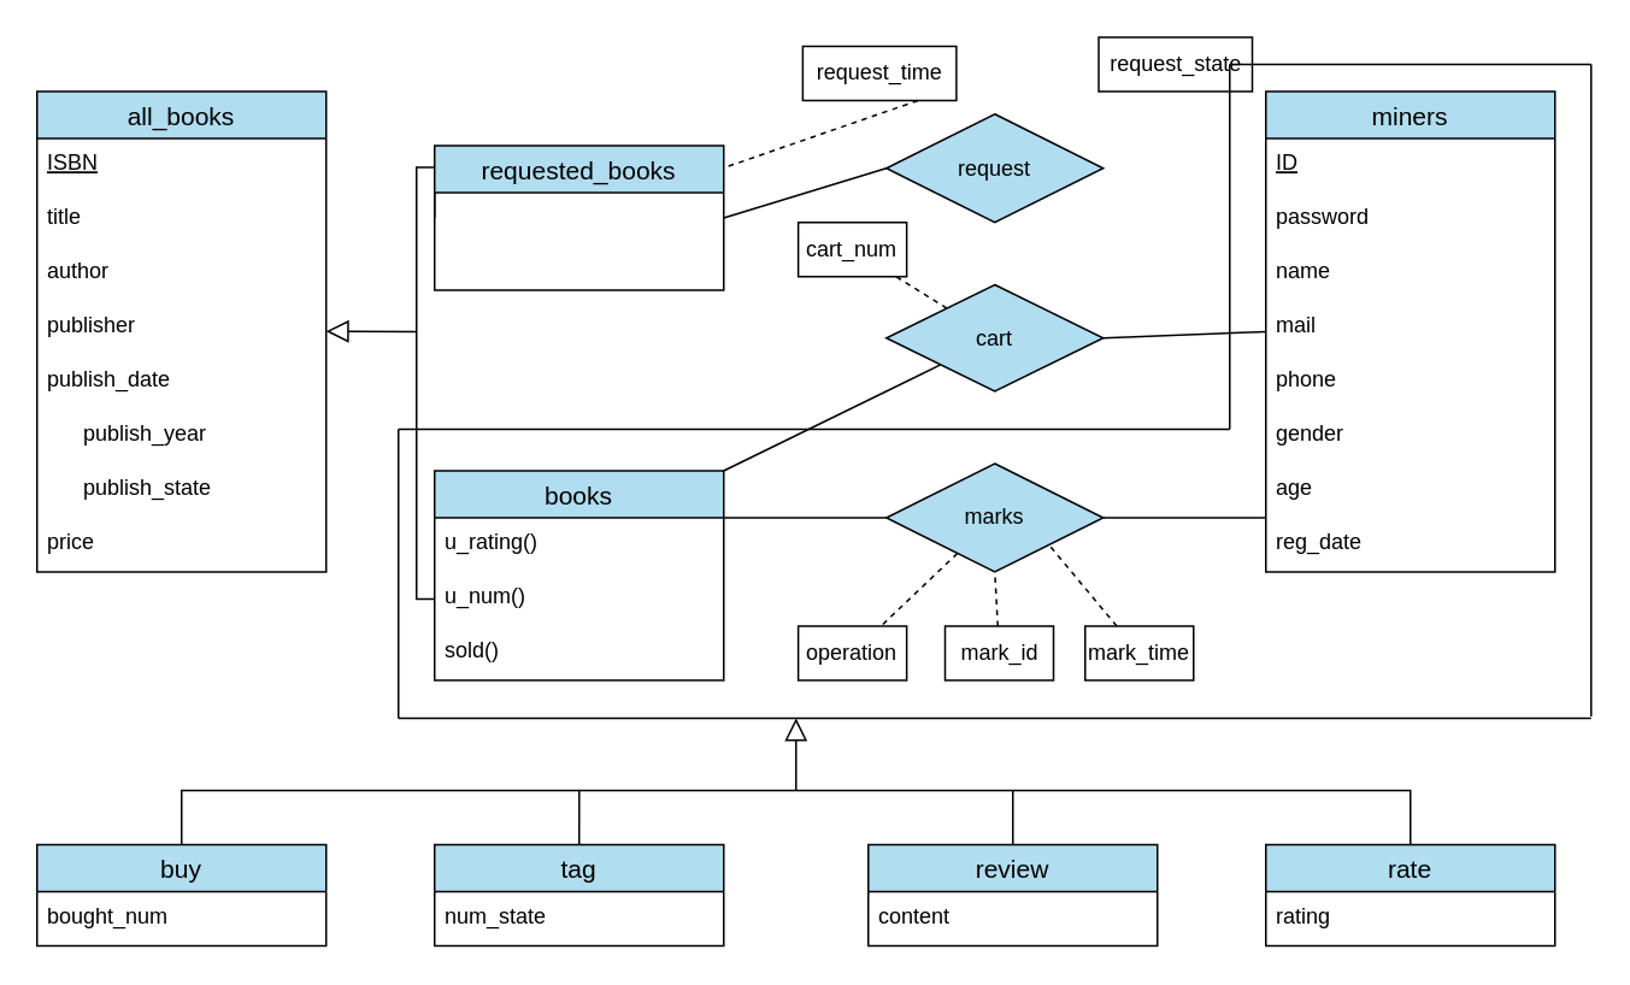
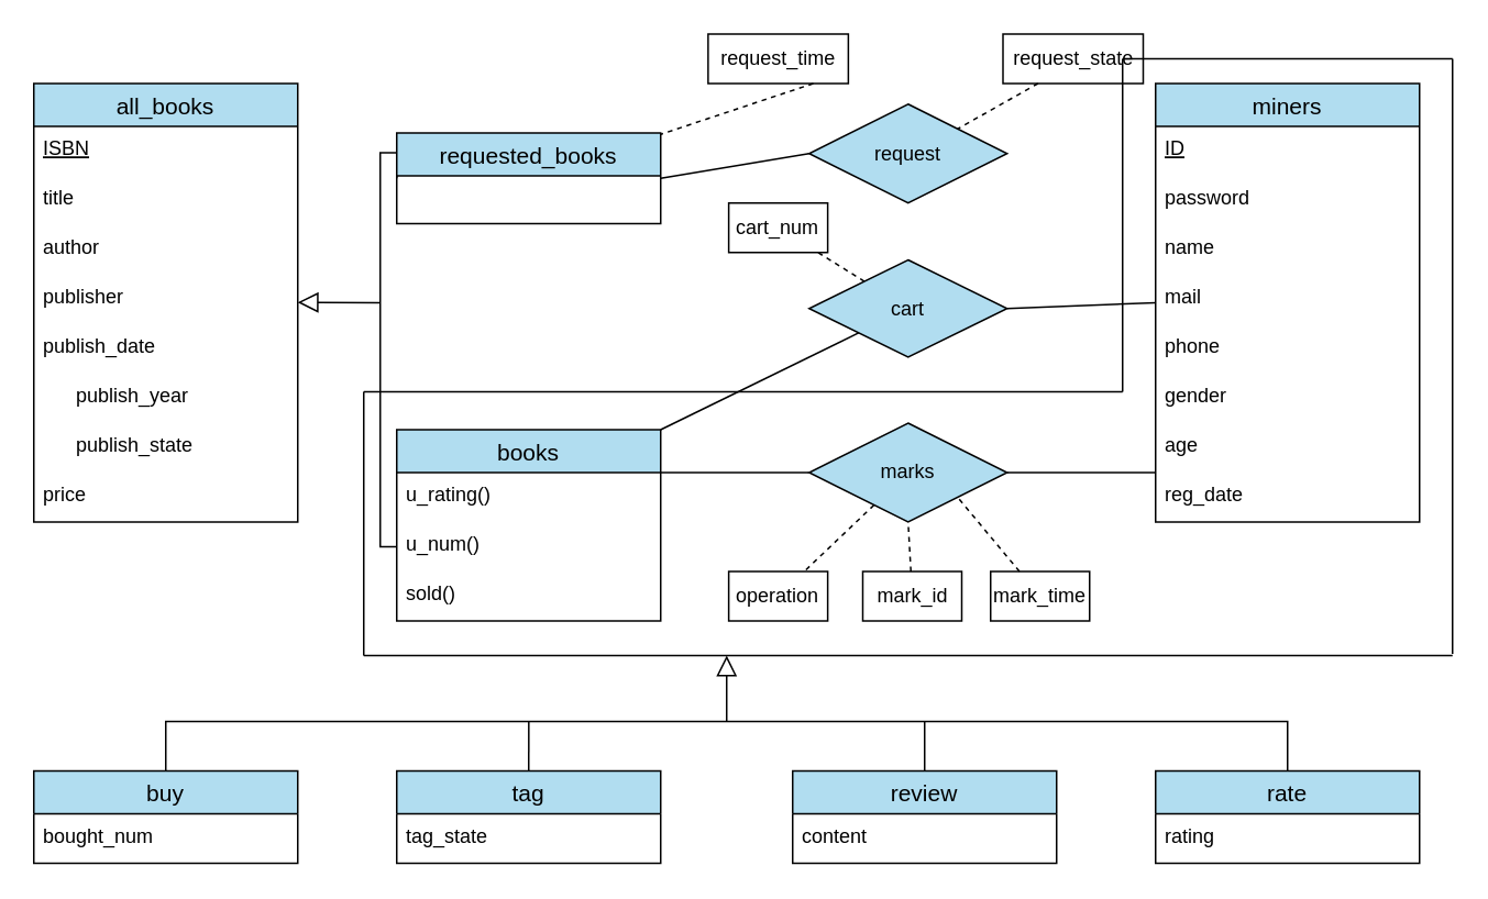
  <mxCell id="0" />
  <mxCell id="1" parent="0" />
  <mxCell id="2" value="all_books" style="swimlane;fontStyle=0;childLayout=stackLayout;horizontal=1;startSize=26;horizontalStack=0;resizeParent=1;resizeParentMax=0;resizeLast=0;collapsible=1;marginBottom=0;align=center;fontSize=14;fillColor=#B1DDF0;fontColor=#000000;strokeColor=#000000;" parent="1" vertex="1"><mxGeometry x="20" y="50" width="160" height="266" as="geometry" /></mxCell>
  <mxCell id="3" value="ISBN" style="text;fillColor=none;spacingLeft=4;spacingRight=4;overflow=hidden;rotatable=0;points=[[0,0.5],[1,0.5]];portConstraint=eastwest;fontSize=12;fontColor=#000000;fontStyle=4" parent="2" vertex="1"><mxGeometry y="26" width="160" height="30" as="geometry" /></mxCell>
  <mxCell id="4" value="title" style="text;fillColor=none;spacingLeft=4;spacingRight=4;overflow=hidden;rotatable=0;points=[[0,0.5],[1,0.5]];portConstraint=eastwest;fontSize=12;fontColor=#000000;" parent="2" vertex="1"><mxGeometry y="56" width="160" height="30" as="geometry" /></mxCell>
  <mxCell id="5" value="author" style="text;fillColor=none;spacingLeft=4;spacingRight=4;overflow=hidden;rotatable=0;points=[[0,0.5],[1,0.5]];portConstraint=eastwest;fontSize=12;fontColor=#000000;" parent="2" vertex="1"><mxGeometry y="86" width="160" height="30" as="geometry" /></mxCell>
  <mxCell id="6" value="publisher" style="text;fillColor=none;spacingLeft=4;spacingRight=4;overflow=hidden;rotatable=0;points=[[0,0.5],[1,0.5]];portConstraint=eastwest;fontSize=12;fontColor=#000000;" parent="2" vertex="1"><mxGeometry y="116" width="160" height="30" as="geometry" /></mxCell>
  <mxCell id="7" value="publish_date" style="text;fillColor=none;spacingLeft=4;spacingRight=4;overflow=hidden;rotatable=0;points=[[0,0.5],[1,0.5]];portConstraint=eastwest;fontSize=12;fontColor=#000000;" parent="2" vertex="1"><mxGeometry y="146" width="160" height="30" as="geometry" /></mxCell>
  <mxCell id="8" value="      publish_year" style="text;fillColor=none;spacingLeft=4;spacingRight=4;overflow=hidden;rotatable=0;points=[[0,0.5],[1,0.5]];portConstraint=eastwest;fontSize=12;fontColor=#000000;" parent="2" vertex="1"><mxGeometry y="176" width="160" height="30" as="geometry" /></mxCell>
  <mxCell id="9" value="      publish_state" style="text;fillColor=none;spacingLeft=4;spacingRight=4;overflow=hidden;rotatable=0;points=[[0,0.5],[1,0.5]];portConstraint=eastwest;fontSize=12;fontColor=#000000;" parent="2" vertex="1"><mxGeometry y="206" width="160" height="30" as="geometry" /></mxCell>
  <mxCell id="10" value="price" style="text;fillColor=none;spacingLeft=4;spacingRight=4;overflow=hidden;rotatable=0;points=[[0,0.5],[1,0.5]];portConstraint=eastwest;fontSize=12;fontColor=#000000;" parent="2" vertex="1"><mxGeometry y="236" width="160" height="30" as="geometry" /></mxCell>
  <mxCell id="11" value="miners" style="swimlane;fontStyle=0;childLayout=stackLayout;horizontal=1;startSize=26;horizontalStack=0;resizeParent=1;resizeParentMax=0;resizeLast=0;collapsible=1;marginBottom=0;align=center;fontSize=14;fillColor=#B1DDF0;fontColor=#000000;strokeColor=#000000;" parent="1" vertex="1"><mxGeometry x="700" y="50" width="160" height="266" as="geometry" /></mxCell>
  <mxCell id="12" value="ID" style="text;fillColor=none;spacingLeft=4;spacingRight=4;overflow=hidden;rotatable=0;points=[[0,0.5],[1,0.5]];portConstraint=eastwest;fontSize=12;fontColor=#000000;fontStyle=4" parent="11" vertex="1"><mxGeometry y="26" width="160" height="30" as="geometry" /></mxCell>
  <mxCell id="13" value="password" style="text;fillColor=none;spacingLeft=4;spacingRight=4;overflow=hidden;rotatable=0;points=[[0,0.5],[1,0.5]];portConstraint=eastwest;fontSize=12;fontColor=#000000;" parent="11" vertex="1"><mxGeometry y="56" width="160" height="30" as="geometry" /></mxCell>
  <mxCell id="14" value="name" style="text;fillColor=none;spacingLeft=4;spacingRight=4;overflow=hidden;rotatable=0;points=[[0,0.5],[1,0.5]];portConstraint=eastwest;fontSize=12;fontColor=#000000;" parent="11" vertex="1"><mxGeometry y="86" width="160" height="30" as="geometry" /></mxCell>
  <mxCell id="15" value="mail" style="text;fillColor=none;spacingLeft=4;spacingRight=4;overflow=hidden;rotatable=0;points=[[0,0.5],[1,0.5]];portConstraint=eastwest;fontSize=12;fontColor=#000000;" parent="11" vertex="1"><mxGeometry y="116" width="160" height="30" as="geometry" /></mxCell>
  <mxCell id="16" value="phone" style="text;fillColor=none;spacingLeft=4;spacingRight=4;overflow=hidden;rotatable=0;points=[[0,0.5],[1,0.5]];portConstraint=eastwest;fontSize=12;fontColor=#000000;" parent="11" vertex="1"><mxGeometry y="146" width="160" height="30" as="geometry" /></mxCell>
  <mxCell id="17" value="gender" style="text;fillColor=none;spacingLeft=4;spacingRight=4;overflow=hidden;rotatable=0;points=[[0,0.5],[1,0.5]];portConstraint=eastwest;fontSize=12;fontColor=#000000;" parent="11" vertex="1"><mxGeometry y="176" width="160" height="30" as="geometry" /></mxCell>
  <mxCell id="18" value="age" style="text;fillColor=none;spacingLeft=4;spacingRight=4;overflow=hidden;rotatable=0;points=[[0,0.5],[1,0.5]];portConstraint=eastwest;fontSize=12;fontColor=#000000;" parent="11" vertex="1"><mxGeometry y="206" width="160" height="30" as="geometry" /></mxCell>
  <mxCell id="19" value="reg_date" style="text;fillColor=none;spacingLeft=4;spacingRight=4;overflow=hidden;rotatable=0;points=[[0,0.5],[1,0.5]];portConstraint=eastwest;fontSize=12;fontColor=#000000;" parent="11" vertex="1"><mxGeometry y="236" width="160" height="30" as="geometry" /></mxCell>
  <mxCell id="20" style="edgeStyle=orthogonalEdgeStyle;rounded=0;orthogonalLoop=1;jettySize=auto;html=1;entryX=0;entryY=0.5;entryDx=0;entryDy=0;exitX=0;exitY=0.5;exitDx=0;exitDy=0;endArrow=none;endFill=0;labelBackgroundColor=#09555B;fontColor=#000000;strokeColor=#000000;" parent="1" source="30" target="32" edge="1"><mxGeometry relative="1" as="geometry"><mxPoint x="250" y="276" as="sourcePoint" /><mxPoint x="250" y="116" as="targetPoint" /><Array as="points"><mxPoint x="230" y="331" /><mxPoint x="230" y="92" /></Array></mxGeometry></mxCell>
  <mxCell id="21" style="edgeStyle=none;rounded=0;orthogonalLoop=1;jettySize=auto;html=1;startArrow=none;startFill=0;startSize=6;endArrow=none;endFill=0;endSize=6;entryX=0;entryY=1;entryDx=0;entryDy=0;exitX=1;exitY=0;exitDx=0;exitDy=0;labelBackgroundColor=#09555B;fontColor=#000000;strokeColor=#000000;" parent="1" source="28" target="26" edge="1"><mxGeometry relative="1" as="geometry"><mxPoint x="470" y="210" as="targetPoint" /><mxPoint x="340" y="236.378" as="sourcePoint" /></mxGeometry></mxCell>
  <mxCell id="22" style="rounded=0;orthogonalLoop=1;jettySize=auto;html=1;entryX=1;entryY=0.5;entryDx=0;entryDy=0;startArrow=none;startFill=0;startSize=6;endArrow=none;endFill=0;endSize=6;exitX=0;exitY=0.5;exitDx=0;exitDy=0;labelBackgroundColor=#09555B;fontColor=#000000;strokeColor=#000000;" parent="1" source="23" target="32" edge="1"><mxGeometry relative="1" as="geometry"><mxPoint x="340" y="88" as="targetPoint" /></mxGeometry></mxCell>
  <mxCell id="23" value="request" style="shape=rhombus;perimeter=rhombusPerimeter;whiteSpace=wrap;html=1;align=center;fillColor=#B1DDF0;fontColor=#000000;strokeColor=#000000;" parent="1" vertex="1"><mxGeometry x="490" y="62.5" width="120" height="60" as="geometry" /></mxCell>
  <mxCell id="24" style="edgeStyle=none;rounded=0;orthogonalLoop=1;jettySize=auto;html=1;startArrow=none;startFill=0;startSize=6;endArrow=none;endFill=0;endSize=6;exitX=1;exitY=0.5;exitDx=0;exitDy=0;labelBackgroundColor=#09555B;fontColor=#000000;strokeColor=#000000;entryX=0;entryY=0.567;entryDx=0;entryDy=0;entryPerimeter=0;" parent="1" source="26" target="15" edge="1"><mxGeometry relative="1" as="geometry"><mxPoint x="690" y="183" as="targetPoint" /></mxGeometry></mxCell>
  <mxCell id="25" style="edgeStyle=none;rounded=0;orthogonalLoop=1;jettySize=auto;html=1;startArrow=none;startFill=0;startSize=6;endArrow=none;endFill=0;endSize=6;labelBackgroundColor=#09555B;fontColor=#000000;dashed=1;strokeColor=#000000;" parent="1" source="26" target="27" edge="1"><mxGeometry relative="1" as="geometry"><mxPoint x="430" y="150" as="targetPoint" /></mxGeometry></mxCell>
  <mxCell id="26" value="cart" style="shape=rhombus;perimeter=rhombusPerimeter;whiteSpace=wrap;html=1;align=center;fillColor=#B1DDF0;fontColor=#000000;strokeColor=#000000;" parent="1" vertex="1"><mxGeometry x="490" y="157" width="120" height="59" as="geometry" /></mxCell>
  <mxCell id="27" value="cart_num" style="whiteSpace=wrap;html=1;align=center;fontColor=#000000;fillColor=none;strokeColor=#000000;" parent="1" vertex="1"><mxGeometry x="441.25" y="122.5" width="60" height="30" as="geometry" /></mxCell>
  <mxCell id="28" value="books" style="swimlane;fontStyle=0;childLayout=stackLayout;horizontal=1;startSize=26;horizontalStack=0;resizeParent=1;resizeParentMax=0;resizeLast=0;collapsible=1;marginBottom=0;align=center;fontSize=14;fillColor=#B1DDF0;fontColor=#000000;strokeColor=#000000;" parent="1" vertex="1"><mxGeometry x="240" y="260" width="160" height="116" as="geometry"><mxRectangle x="380" y="393" width="70" height="26" as="alternateBounds" /></mxGeometry></mxCell>
  <mxCell id="29" value="u_rating()" style="text;fillColor=none;spacingLeft=4;spacingRight=4;overflow=hidden;rotatable=0;points=[[0,0.5],[1,0.5]];portConstraint=eastwest;fontSize=12;fontColor=#000000;" parent="28" vertex="1"><mxGeometry y="26" width="160" height="30" as="geometry" /></mxCell>
  <mxCell id="30" value="u_num()" style="text;fillColor=none;spacingLeft=4;spacingRight=4;overflow=hidden;rotatable=0;points=[[0,0.5],[1,0.5]];portConstraint=eastwest;fontSize=12;fontColor=#000000;" parent="28" vertex="1"><mxGeometry y="56" width="160" height="30" as="geometry" /></mxCell>
  <mxCell id="31" value="sold()" style="text;fillColor=none;spacingLeft=4;spacingRight=4;overflow=hidden;rotatable=0;points=[[0,0.5],[1,0.5]];portConstraint=eastwest;fontSize=12;fontColor=#000000;" parent="28" vertex="1"><mxGeometry y="86" width="160" height="30" as="geometry" /></mxCell>
- <mxCell id="32" value="requested_books" style="swimlane;fontStyle=0;childLayout=stackLayout;horizontal=1;startSize=26;horizontalStack=0;resizeParent=1;resizeParentMax=0;resizeLast=0;collapsible=1;marginBottom=0;align=center;fontSize=14;fillColor=#B1DDF0;fontColor=#000000;strokeColor=#000000;" parent="1" vertex="1"><mxGeometry x="240" y="80" width="160" height="80" as="geometry"><mxRectangle x="380" y="213" width="70" height="26" as="alternateBounds" /></mxGeometry></mxCell>
+ <mxCell id="32" value="requested_books" style="swimlane;fontStyle=0;childLayout=stackLayout;horizontal=1;startSize=26;horizontalStack=0;resizeParent=1;resizeParentMax=0;resizeLast=0;collapsible=1;marginBottom=0;align=center;fontSize=14;fillColor=#B1DDF0;fontColor=#000000;strokeColor=#000000;" parent="1" vertex="1"><mxGeometry x="240" y="80" width="160" height="55" as="geometry"><mxRectangle x="380" y="213" width="70" height="26" as="alternateBounds" /></mxGeometry></mxCell>
  <mxCell id="33" style="edgeStyle=none;rounded=0;orthogonalLoop=1;jettySize=auto;html=1;exitX=0.75;exitY=1;exitDx=0;exitDy=0;startArrow=none;startFill=0;startSize=6;endArrow=none;endFill=0;endSize=6;labelBackgroundColor=#09555B;fontColor=#000000;dashed=1;strokeColor=#000000;" parent="1" source="34" target="32" edge="1"><mxGeometry relative="1" as="geometry" /></mxCell>
- <mxCell id="34" value="request_time" style="whiteSpace=wrap;html=1;align=center;fontColor=#000000;fillColor=none;strokeColor=#000000;" parent="1" vertex="1"><mxGeometry x="443.75" y="25" width="85" height="30" as="geometry" /></mxCell>
+ <mxCell id="34" value="request_time" style="whiteSpace=wrap;html=1;align=center;fontColor=#000000;fillColor=none;strokeColor=#000000;" parent="1" vertex="1"><mxGeometry x="428.75" y="20" width="85" height="30" as="geometry" /></mxCell>
+ <mxCell id="35" style="edgeStyle=none;rounded=0;orthogonalLoop=1;jettySize=auto;html=1;exitX=0.25;exitY=1;exitDx=0;exitDy=0;startArrow=none;startFill=0;startSize=6;endArrow=none;endFill=0;endSize=6;entryX=1;entryY=0;entryDx=0;entryDy=0;labelBackgroundColor=#09555B;fontColor=#000000;dashed=1;strokeColor=#000000;" parent="1" source="36" target="23" edge="1"><mxGeometry relative="1" as="geometry" /></mxCell>
  <mxCell id="36" value="request_state" style="whiteSpace=wrap;html=1;align=center;fontColor=#000000;fillColor=none;strokeColor=#000000;" parent="1" vertex="1"><mxGeometry x="607.5" y="20" width="85" height="30" as="geometry" /></mxCell>
  <mxCell id="37" style="edgeStyle=none;rounded=0;orthogonalLoop=1;jettySize=auto;html=1;startArrow=none;startFill=0;startSize=6;endArrow=none;endFill=0;endSize=6;labelBackgroundColor=#09555B;fontColor=#000000;dashed=1;strokeColor=#000000;" parent="1" source="40" target="41" edge="1"><mxGeometry relative="1" as="geometry"><mxPoint x="422.5" y="255" as="targetPoint" /></mxGeometry></mxCell>
  <mxCell id="38" style="edgeStyle=none;rounded=0;orthogonalLoop=1;jettySize=auto;html=1;startArrow=none;startFill=0;startSize=6;endArrow=none;endFill=0;endSize=6;labelBackgroundColor=#09555B;fontColor=#000000;strokeColor=#000000;exitX=1;exitY=0.5;exitDx=0;exitDy=0;entryX=0;entryY=0;entryDx=0;entryDy=0;entryPerimeter=0;" parent="1" source="40" target="19" edge="1"><mxGeometry relative="1" as="geometry"><mxPoint x="660" y="286" as="targetPoint" /></mxGeometry></mxCell>
  <mxCell id="39" style="rounded=0;orthogonalLoop=1;jettySize=auto;html=1;exitX=0;exitY=0.5;exitDx=0;exitDy=0;strokeColor=#000000;endArrow=none;endFill=0;entryX=1;entryY=0;entryDx=0;entryDy=0;entryPerimeter=0;" parent="1" source="40" target="29" edge="1"><mxGeometry relative="1" as="geometry"><mxPoint x="420" y="271" as="targetPoint" /></mxGeometry></mxCell>
  <mxCell id="40" value="marks" style="shape=rhombus;perimeter=rhombusPerimeter;whiteSpace=wrap;html=1;align=center;fillColor=#B1DDF0;fontColor=#000000;strokeColor=#000000;" parent="1" vertex="1"><mxGeometry x="490" y="256" width="120" height="60" as="geometry" /></mxCell>
  <mxCell id="41" value="operation" style="whiteSpace=wrap;html=1;align=center;fontColor=#000000;fillColor=none;strokeColor=#000000;" parent="1" vertex="1"><mxGeometry x="441.25" y="346" width="60" height="30" as="geometry" /></mxCell>
  <mxCell id="42" style="edgeStyle=none;rounded=0;orthogonalLoop=1;jettySize=auto;html=1;entryX=0.5;entryY=1;entryDx=0;entryDy=0;startArrow=none;startFill=0;startSize=6;endArrow=none;endFill=0;endSize=6;labelBackgroundColor=#09555B;fontColor=#000000;dashed=1;strokeColor=#000000;" parent="1" source="43" target="40" edge="1"><mxGeometry relative="1" as="geometry" /></mxCell>
  <mxCell id="43" value="mark_id" style="whiteSpace=wrap;html=1;align=center;fontColor=#000000;fillColor=none;strokeColor=#000000;" parent="1" vertex="1"><mxGeometry x="522.5" y="346" width="60" height="30" as="geometry" /></mxCell>
  <mxCell id="44" style="edgeStyle=none;rounded=0;orthogonalLoop=1;jettySize=auto;html=1;entryX=1;entryY=1;entryDx=0;entryDy=0;startArrow=none;startFill=0;startSize=6;endArrow=none;endFill=0;endSize=6;labelBackgroundColor=#09555B;fontColor=#000000;dashed=1;strokeColor=#000000;" parent="1" source="45" target="40" edge="1"><mxGeometry relative="1" as="geometry" /></mxCell>
  <mxCell id="45" value="mark_time" style="whiteSpace=wrap;html=1;align=center;fontColor=#000000;fillColor=none;strokeColor=#000000;" parent="1" vertex="1"><mxGeometry x="600" y="346" width="60" height="30" as="geometry" /></mxCell>
  <mxCell id="46" value="" style="endArrow=none;html=1;rounded=0;startArrow=block;startFill=0;startSize=10;labelBackgroundColor=#09555B;fontColor=#000000;strokeColor=#000000;" parent="1" edge="1"><mxGeometry relative="1" as="geometry"><mxPoint x="180" y="182.76" as="sourcePoint" /><mxPoint x="230" y="183" as="targetPoint" /></mxGeometry></mxCell>
  <mxCell id="47" value="" style="endArrow=none;html=1;rounded=0;labelBackgroundColor=#09555B;fontColor=#000000;strokeColor=#000000;" parent="1" edge="1"><mxGeometry relative="1" as="geometry"><mxPoint x="220" y="237" as="sourcePoint" /><mxPoint x="680" y="237" as="targetPoint" /></mxGeometry></mxCell>
  <mxCell id="48" value="" style="endArrow=none;html=1;rounded=0;labelBackgroundColor=#09555B;fontColor=#000000;strokeColor=#000000;" parent="1" edge="1"><mxGeometry relative="1" as="geometry"><mxPoint x="220" y="237" as="sourcePoint" /><mxPoint x="220" y="397" as="targetPoint" /></mxGeometry></mxCell>
  <mxCell id="49" value="" style="endArrow=none;html=1;rounded=0;labelBackgroundColor=#09555B;fontColor=#000000;strokeColor=#000000;" parent="1" edge="1"><mxGeometry relative="1" as="geometry"><mxPoint x="220" y="397" as="sourcePoint" /><mxPoint x="880" y="397" as="targetPoint" /></mxGeometry></mxCell>
  <mxCell id="50" value="" style="endArrow=none;html=1;rounded=0;labelBackgroundColor=#09555B;fontColor=#000000;strokeColor=#000000;" parent="1" edge="1"><mxGeometry relative="1" as="geometry"><mxPoint x="880" y="35" as="sourcePoint" /><mxPoint x="880" y="396" as="targetPoint" /></mxGeometry></mxCell>
  <mxCell id="51" value="" style="endArrow=none;html=1;rounded=0;labelBackgroundColor=#09555B;fontColor=#000000;strokeColor=#000000;" parent="1" edge="1"><mxGeometry relative="1" as="geometry"><mxPoint x="680" y="35" as="sourcePoint" /><mxPoint x="880" y="35" as="targetPoint" /></mxGeometry></mxCell>
  <mxCell id="52" value="" style="endArrow=none;html=1;rounded=0;labelBackgroundColor=#09555B;fontColor=#000000;strokeColor=#000000;" parent="1" edge="1"><mxGeometry relative="1" as="geometry"><mxPoint x="680" y="35" as="sourcePoint" /><mxPoint x="680" y="237" as="targetPoint" /></mxGeometry></mxCell>
  <mxCell id="53" style="edgeStyle=orthogonalEdgeStyle;rounded=0;orthogonalLoop=1;jettySize=auto;html=1;exitX=0.5;exitY=0;exitDx=0;exitDy=0;entryX=0.5;entryY=0;entryDx=0;entryDy=0;startArrow=none;startFill=0;startSize=10;endArrow=none;endFill=0;endSize=6;labelBackgroundColor=#09555B;fontColor=#000000;strokeColor=#000000;" parent="1" source="54" target="62" edge="1"><mxGeometry relative="1" as="geometry"><Array as="points"><mxPoint x="100" y="437" /><mxPoint x="780" y="437" /></Array></mxGeometry></mxCell>
  <mxCell id="54" value="buy" style="swimlane;fontStyle=0;childLayout=stackLayout;horizontal=1;startSize=26;horizontalStack=0;resizeParent=1;resizeParentMax=0;resizeLast=0;collapsible=1;marginBottom=0;align=center;fontSize=14;fillColor=#B1DDF0;fontColor=#000000;strokeColor=#000000;" parent="1" vertex="1"><mxGeometry x="20" y="467" width="160" height="56" as="geometry" /></mxCell>
  <mxCell id="55" value="bought_num&#10;" style="text;fillColor=none;spacingLeft=4;spacingRight=4;overflow=hidden;rotatable=0;points=[[0,0.5],[1,0.5]];portConstraint=eastwest;fontSize=12;fontColor=#000000;" parent="54" vertex="1"><mxGeometry y="26" width="160" height="30" as="geometry" /></mxCell>
  <mxCell id="56" style="edgeStyle=orthogonalEdgeStyle;rounded=0;orthogonalLoop=1;jettySize=auto;html=1;exitX=0.5;exitY=0;exitDx=0;exitDy=0;startArrow=none;startFill=0;startSize=10;endArrow=none;endFill=0;endSize=6;labelBackgroundColor=#09555B;fontColor=#000000;strokeColor=#000000;" parent="1" source="57" edge="1"><mxGeometry relative="1" as="geometry"><mxPoint x="320.065" y="437" as="targetPoint" /></mxGeometry></mxCell>
  <mxCell id="57" value="tag" style="swimlane;fontStyle=0;childLayout=stackLayout;horizontal=1;startSize=26;horizontalStack=0;resizeParent=1;resizeParentMax=0;resizeLast=0;collapsible=1;marginBottom=0;align=center;fontSize=14;fillColor=#B1DDF0;fontColor=#000000;strokeColor=#000000;" parent="1" vertex="1"><mxGeometry x="240" y="467" width="160" height="56" as="geometry" /></mxCell>
- <mxCell id="58" value="num_state" style="text;fillColor=none;spacingLeft=4;spacingRight=4;overflow=hidden;rotatable=0;points=[[0,0.5],[1,0.5]];portConstraint=eastwest;fontSize=12;fontColor=#000000;" parent="57" vertex="1"><mxGeometry y="26" width="160" height="30" as="geometry" /></mxCell>
+ <mxCell id="58" value="tag_state" style="text;fillColor=none;spacingLeft=4;spacingRight=4;overflow=hidden;rotatable=0;points=[[0,0.5],[1,0.5]];portConstraint=eastwest;fontSize=12;fontColor=#000000;" parent="57" vertex="1"><mxGeometry y="26" width="160" height="30" as="geometry" /></mxCell>
  <mxCell id="59" style="edgeStyle=orthogonalEdgeStyle;rounded=0;orthogonalLoop=1;jettySize=auto;html=1;exitX=0.5;exitY=0;exitDx=0;exitDy=0;startArrow=none;startFill=0;startSize=10;endArrow=none;endFill=0;endSize=6;labelBackgroundColor=#09555B;fontColor=#000000;strokeColor=#000000;" parent="1" source="60" edge="1"><mxGeometry relative="1" as="geometry"><mxPoint x="560" y="437" as="targetPoint" /></mxGeometry></mxCell>
  <mxCell id="60" value="review" style="swimlane;fontStyle=0;childLayout=stackLayout;horizontal=1;startSize=26;horizontalStack=0;resizeParent=1;resizeParentMax=0;resizeLast=0;collapsible=1;marginBottom=0;align=center;fontSize=14;fillColor=#B1DDF0;fontColor=#000000;strokeColor=#000000;" parent="1" vertex="1"><mxGeometry x="480" y="467" width="160" height="56" as="geometry" /></mxCell>
  <mxCell id="61" value="content" style="text;fillColor=none;spacingLeft=4;spacingRight=4;overflow=hidden;rotatable=0;points=[[0,0.5],[1,0.5]];portConstraint=eastwest;fontSize=12;fontColor=#000000;" parent="60" vertex="1"><mxGeometry y="26" width="160" height="30" as="geometry" /></mxCell>
  <mxCell id="62" value="rate" style="swimlane;fontStyle=0;childLayout=stackLayout;horizontal=1;startSize=26;horizontalStack=0;resizeParent=1;resizeParentMax=0;resizeLast=0;collapsible=1;marginBottom=0;align=center;fontSize=14;fillColor=#B1DDF0;fontColor=#000000;strokeColor=#000000;" parent="1" vertex="1"><mxGeometry x="700" y="467" width="160" height="56" as="geometry" /></mxCell>
  <mxCell id="63" value="rating" style="text;fillColor=none;spacingLeft=4;spacingRight=4;overflow=hidden;rotatable=0;points=[[0,0.5],[1,0.5]];portConstraint=eastwest;fontSize=12;fontColor=#000000;" parent="62" vertex="1"><mxGeometry y="26" width="160" height="30" as="geometry" /></mxCell>
  <mxCell id="64" value="" style="endArrow=none;html=1;rounded=0;startArrow=block;startFill=0;startSize=10;labelBackgroundColor=#09555B;fontColor=#000000;strokeColor=#000000;" parent="1" edge="1"><mxGeometry relative="1" as="geometry"><mxPoint x="440" y="397" as="sourcePoint" /><mxPoint x="440" y="437" as="targetPoint" /></mxGeometry></mxCell>
